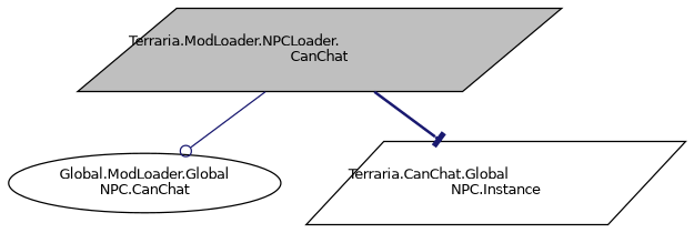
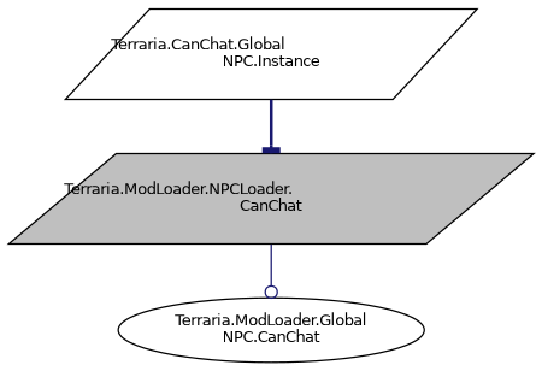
  digraph {
    rankdir=TB
    node [color=black fillcolor=white fontname=Helvetica fontsize=10 shape=parallelogram style=filled]
    edge [color=midnightblue fontname=Helvetica fontsize=10 labelfontname=Helvetica labelfontsize=10]
    n1 [fillcolor=grey75 fontcolor=black height=0.2 label="Terraria.ModLoader.NPCLoader.\lCanChat" width=0.4]
-   n2 [height=0.2 label="Global.ModLoader.Global\lNPC.CanChat" shape=ellipse width=0.4]
+   n2 [height=0.2 label="Terraria.ModLoader.Global\lNPC.CanChat" shape=ellipse width=0.4]
    n3 [height=0.2 label="Terraria.CanChat.Global\lNPC.Instance" width=0.4]
    n1 -> n2 [arrowhead=odot style=solid]
-   n1 -> n3 [arrowhead=tee style=bold]
+   n3 -> n1 [arrowhead=tee style=bold]
  }
